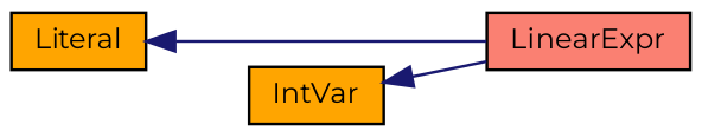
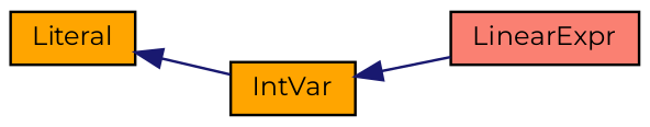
  digraph {
    fontname=Montserrat
    rankdir=LR
    node [color=black fillcolor=orange fontname=Montserrat fontsize=10 shape=record style=filled]
    edge [color=midnightblue dir=back fontname=Montserrat fontsize=10 labelfontname=Helvetica labelfontsize=10 style=solid]
    n1 [fillcolor=salmon height=0.2 label=LinearExpr width=0.4]
    n2 [height=0.2 label=IntVar width=0.4]
    n3 [height=0.2 label=Literal width=0.4]
    n2 -> n1
-   n3 -> n1
+   n3 -> n2
  }
